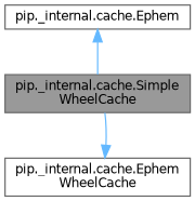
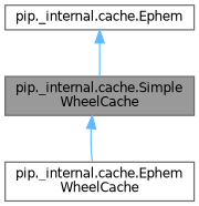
  digraph {
    node [color=gray40 fillcolor=white fontname=Helvetica fontsize=10 shape=box style=filled]
    edge [color=steelblue1 dir=back fontname=Helvetica fontsize=10 labelfontname=Helvetica labelfontsize=10 style=solid]
    n1 [fillcolor=grey60 fontcolor=black height=0.2 label="pip._internal.cache.Simple\lWheelCache" width=0.4]
    n2 [height=0.2 label="pip._internal.cache.Ephem\lWheelCache" width=0.4]
    n3 [height=0.2 label="pip._internal.cache.Ephem" width=0.4]
-   n2 -> n1
+   n1 -> n2
    n3 -> n1
  }
